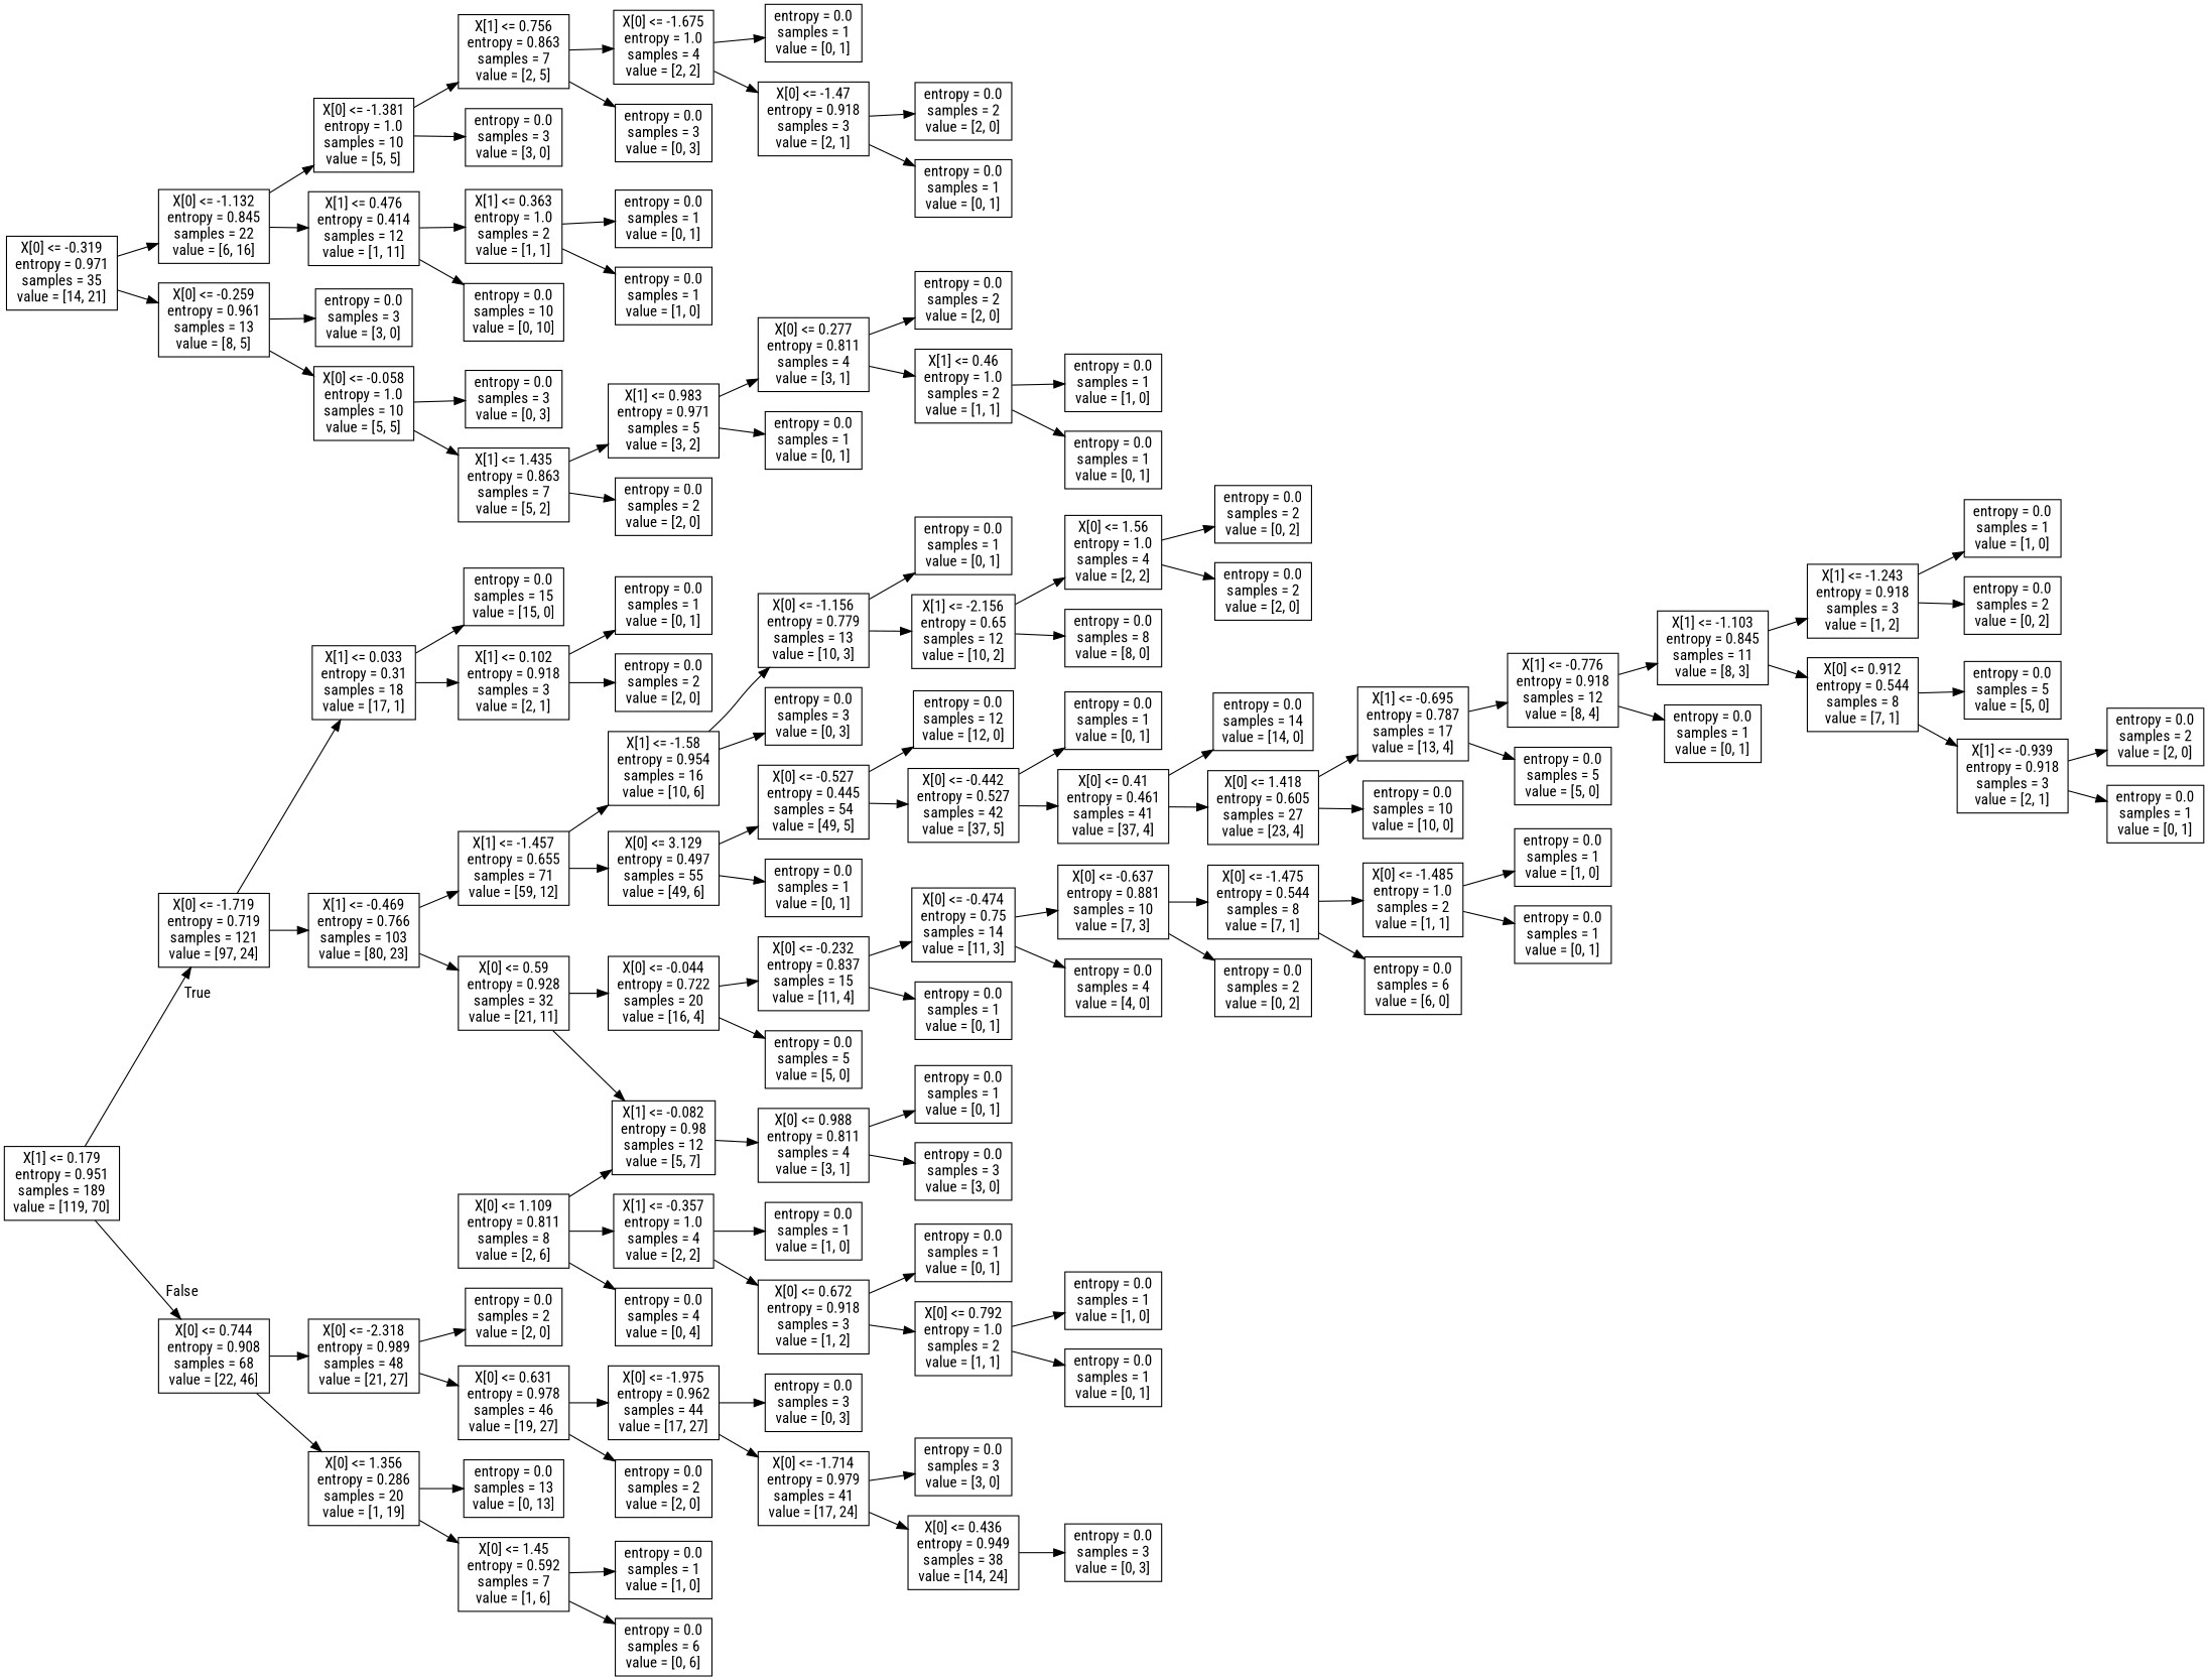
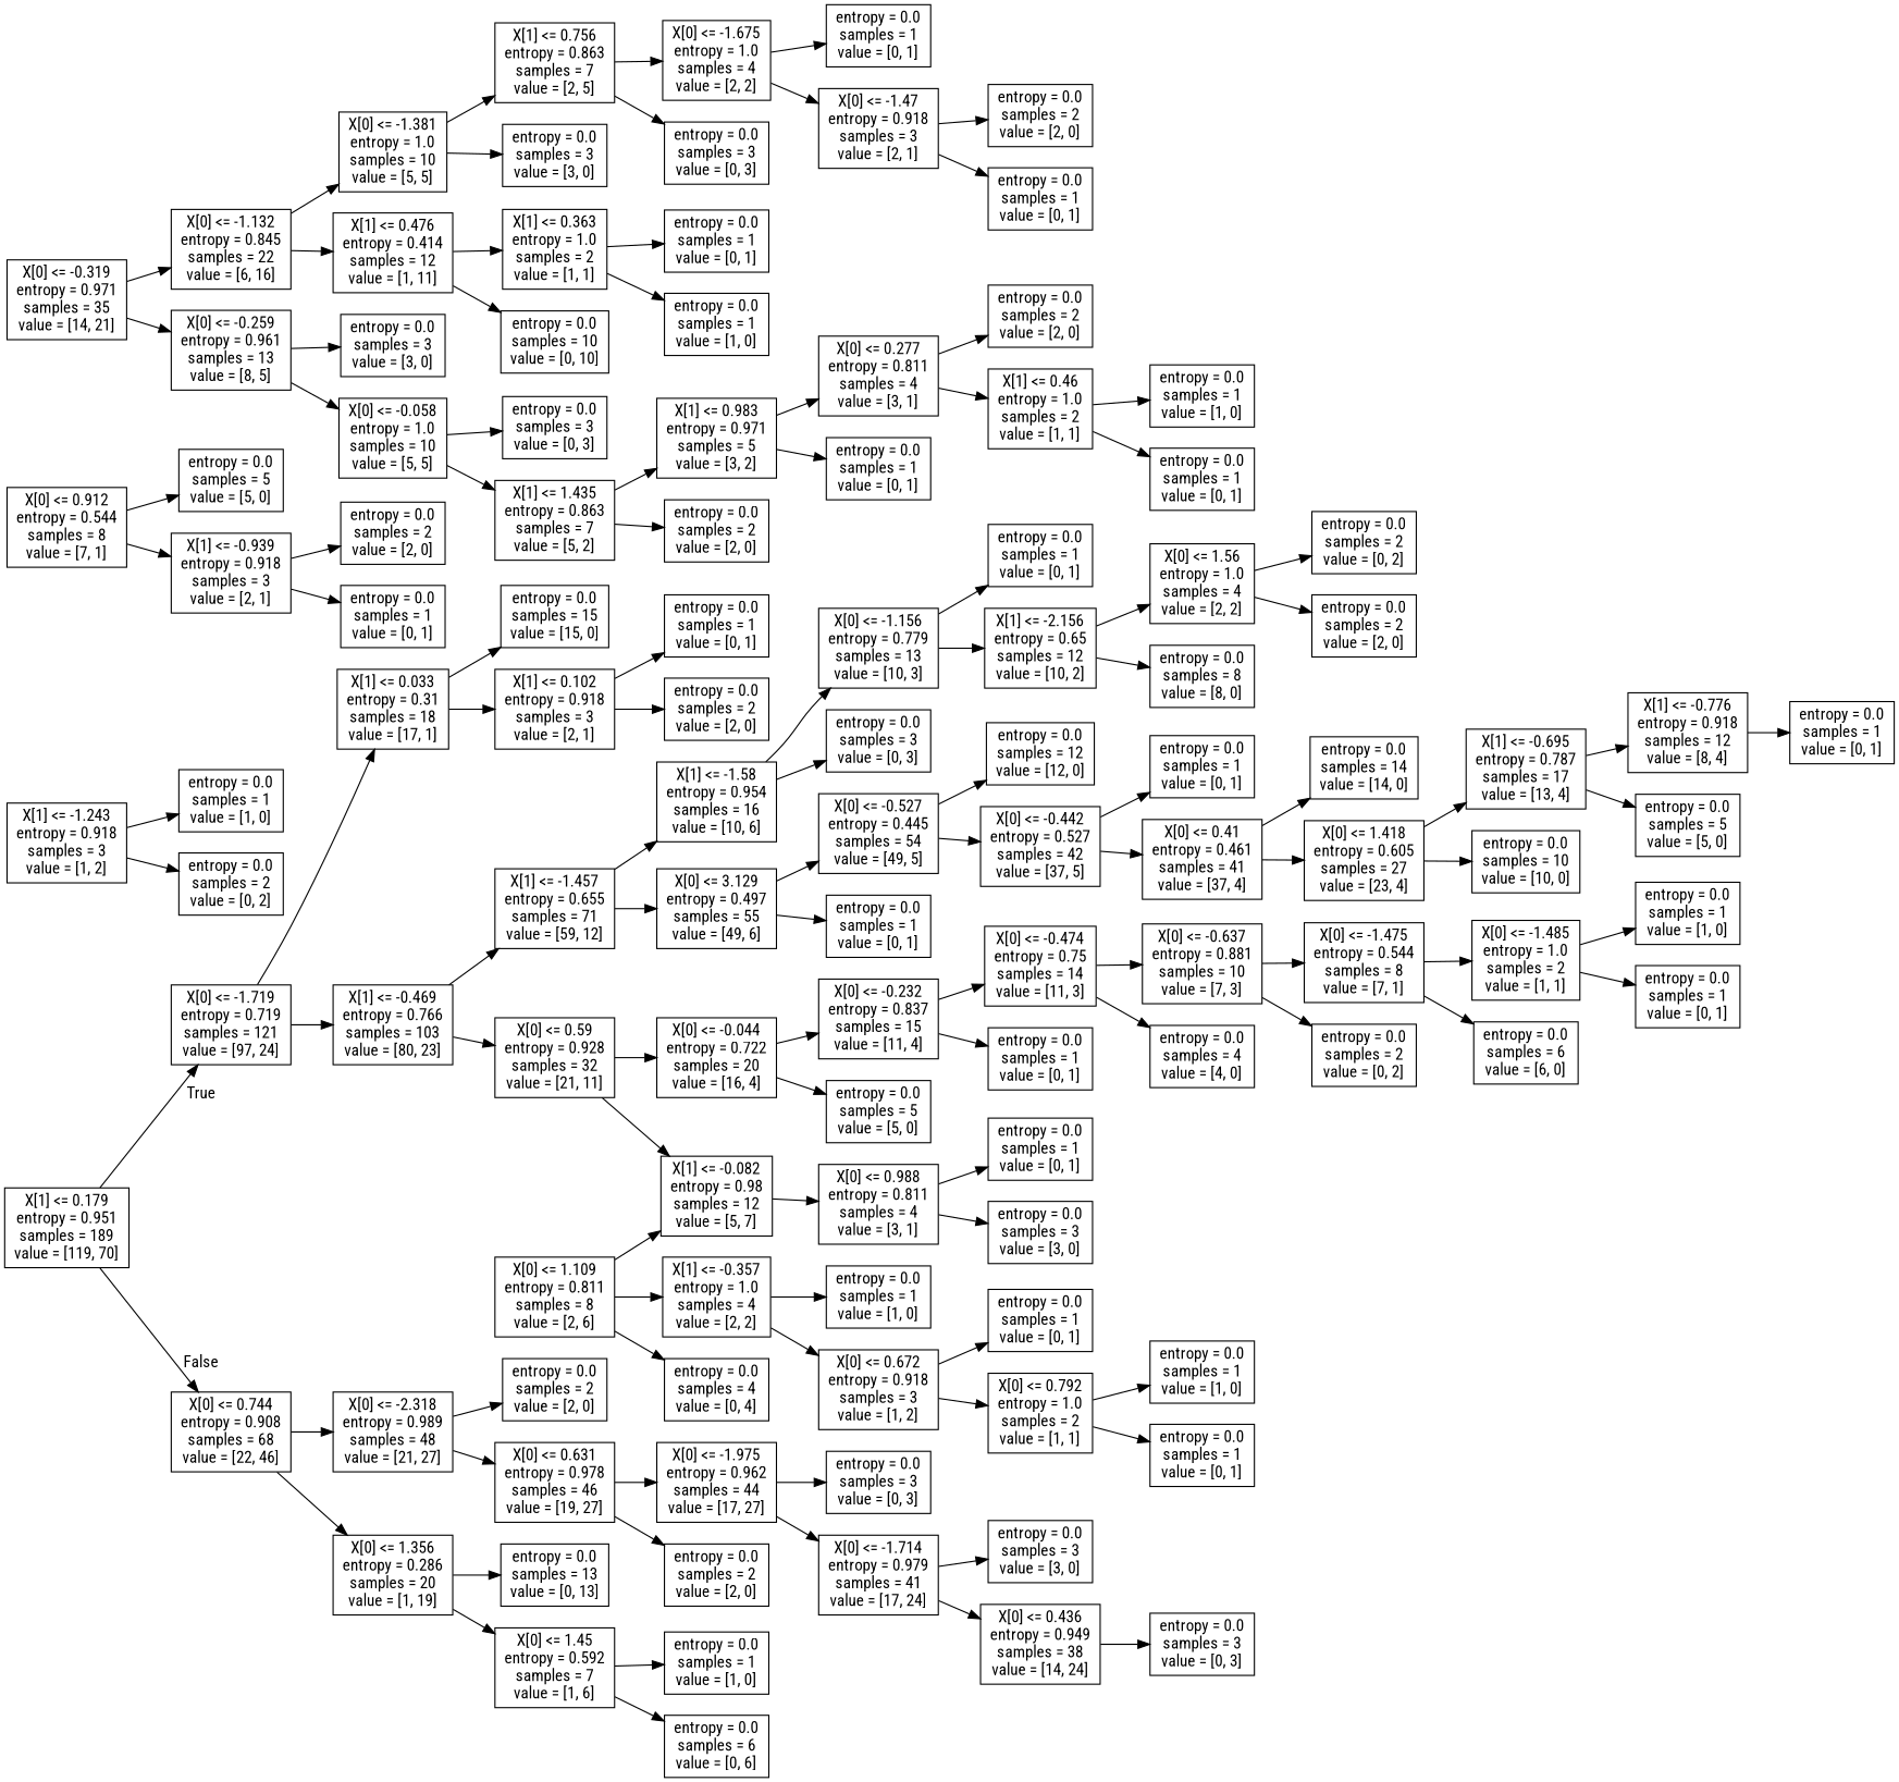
  digraph {
    fontname="Roboto Condensed"
    rankdir=LR
    node [fontname="Roboto Condensed" shape=box]
    edge [fontname="Roboto Condensed"]
    n1 [label="X[1] <= 0.179\nentropy = 0.951\nsamples = 189\nvalue = [119, 70]"]
    n2 [label="X[0] <= -1.719\nentropy = 0.719\nsamples = 121\nvalue = [97, 24]"]
    n3 [label="X[0] <= 0.744\nentropy = 0.908\nsamples = 68\nvalue = [22, 46]"]
    n4 [label="X[1] <= 0.033\nentropy = 0.31\nsamples = 18\nvalue = [17, 1]"]
    n5 [label="X[1] <= -0.469\nentropy = 0.766\nsamples = 103\nvalue = [80, 23]"]
    n6 [label="X[0] <= -2.318\nentropy = 0.989\nsamples = 48\nvalue = [21, 27]"]
    n7 [label="X[0] <= 1.356\nentropy = 0.286\nsamples = 20\nvalue = [1, 19]"]
    n8 [label="entropy = 0.0\nsamples = 15\nvalue = [15, 0]"]
    n9 [label="X[1] <= 0.102\nentropy = 0.918\nsamples = 3\nvalue = [2, 1]"]
    n10 [label="X[1] <= -1.457\nentropy = 0.655\nsamples = 71\nvalue = [59, 12]"]
    n11 [label="X[0] <= 0.59\nentropy = 0.928\nsamples = 32\nvalue = [21, 11]"]
    n12 [label="entropy = 0.0\nsamples = 1\nvalue = [0, 1]"]
    n13 [label="entropy = 0.0\nsamples = 2\nvalue = [2, 0]"]
    n14 [label="X[1] <= -1.58\nentropy = 0.954\nsamples = 16\nvalue = [10, 6]"]
    n15 [label="X[0] <= 3.129\nentropy = 0.497\nsamples = 55\nvalue = [49, 6]"]
    n16 [label="X[0] <= -0.044\nentropy = 0.722\nsamples = 20\nvalue = [16, 4]"]
    n17 [label="X[1] <= -0.082\nentropy = 0.98\nsamples = 12\nvalue = [5, 7]"]
    n18 [label="X[0] <= -1.156\nentropy = 0.779\nsamples = 13\nvalue = [10, 3]"]
    n19 [label="entropy = 0.0\nsamples = 3\nvalue = [0, 3]"]
    n20 [label="X[0] <= -0.527\nentropy = 0.445\nsamples = 54\nvalue = [49, 5]"]
    n21 [label="entropy = 0.0\nsamples = 1\nvalue = [0, 1]"]
    n22 [label="entropy = 0.0\nsamples = 1\nvalue = [0, 1]"]
    n23 [label="X[1] <= -2.156\nentropy = 0.65\nsamples = 12\nvalue = [10, 2]"]
    n24 [label="X[0] <= 1.56\nentropy = 1.0\nsamples = 4\nvalue = [2, 2]"]
    n25 [label="entropy = 0.0\nsamples = 8\nvalue = [8, 0]"]
    n26 [label="entropy = 0.0\nsamples = 2\nvalue = [0, 2]"]
    n27 [label="entropy = 0.0\nsamples = 2\nvalue = [2, 0]"]
    n28 [label="entropy = 0.0\nsamples = 12\nvalue = [12, 0]"]
    n29 [label="X[0] <= -0.442\nentropy = 0.527\nsamples = 42\nvalue = [37, 5]"]
    n30 [label="entropy = 0.0\nsamples = 1\nvalue = [0, 1]"]
    n31 [label="X[0] <= 0.41\nentropy = 0.461\nsamples = 41\nvalue = [37, 4]"]
    n32 [label="entropy = 0.0\nsamples = 14\nvalue = [14, 0]"]
    n33 [label="X[0] <= 1.418\nentropy = 0.605\nsamples = 27\nvalue = [23, 4]"]
    n34 [label="X[1] <= -0.695\nentropy = 0.787\nsamples = 17\nvalue = [13, 4]"]
    n35 [label="entropy = 0.0\nsamples = 10\nvalue = [10, 0]"]
    n36 [label="X[1] <= -0.776\nentropy = 0.918\nsamples = 12\nvalue = [8, 4]"]
    n37 [label="entropy = 0.0\nsamples = 5\nvalue = [5, 0]"]
-   n38 [label="X[1] <= -1.103\nentropy = 0.845\nsamples = 11\nvalue = [8, 3]"]
    n39 [label="entropy = 0.0\nsamples = 1\nvalue = [0, 1]"]
    n40 [label="X[1] <= -1.243\nentropy = 0.918\nsamples = 3\nvalue = [1, 2]"]
    n41 [label="X[0] <= 0.912\nentropy = 0.544\nsamples = 8\nvalue = [7, 1]"]
    n42 [label="entropy = 0.0\nsamples = 1\nvalue = [1, 0]"]
    n43 [label="entropy = 0.0\nsamples = 2\nvalue = [0, 2]"]
    n44 [label="entropy = 0.0\nsamples = 5\nvalue = [5, 0]"]
    n45 [label="X[1] <= -0.939\nentropy = 0.918\nsamples = 3\nvalue = [2, 1]"]
    n46 [label="entropy = 0.0\nsamples = 2\nvalue = [2, 0]"]
    n47 [label="entropy = 0.0\nsamples = 1\nvalue = [0, 1]"]
    n48 [label="X[0] <= -0.232\nentropy = 0.837\nsamples = 15\nvalue = [11, 4]"]
    n49 [label="entropy = 0.0\nsamples = 5\nvalue = [5, 0]"]
    n50 [label="X[0] <= 0.988\nentropy = 0.811\nsamples = 4\nvalue = [3, 1]"]
    n51 [label="X[0] <= -0.474\nentropy = 0.75\nsamples = 14\nvalue = [11, 3]"]
    n52 [label="entropy = 0.0\nsamples = 1\nvalue = [0, 1]"]
    n53 [label="X[0] <= -0.637\nentropy = 0.881\nsamples = 10\nvalue = [7, 3]"]
    n54 [label="entropy = 0.0\nsamples = 4\nvalue = [4, 0]"]
    n55 [label="X[0] <= -1.475\nentropy = 0.544\nsamples = 8\nvalue = [7, 1]"]
    n56 [label="entropy = 0.0\nsamples = 2\nvalue = [0, 2]"]
    n57 [label="X[0] <= -1.485\nentropy = 1.0\nsamples = 2\nvalue = [1, 1]"]
    n58 [label="entropy = 0.0\nsamples = 6\nvalue = [6, 0]"]
    n59 [label="entropy = 0.0\nsamples = 1\nvalue = [1, 0]"]
    n60 [label="entropy = 0.0\nsamples = 1\nvalue = [0, 1]"]
    n61 [label="X[0] <= 1.109\nentropy = 0.811\nsamples = 8\nvalue = [2, 6]"]
    n62 [label="X[1] <= -0.357\nentropy = 1.0\nsamples = 4\nvalue = [2, 2]"]
    n63 [label="entropy = 0.0\nsamples = 4\nvalue = [0, 4]"]
    n64 [label="entropy = 0.0\nsamples = 1\nvalue = [0, 1]"]
    n65 [label="entropy = 0.0\nsamples = 3\nvalue = [3, 0]"]
    n66 [label="entropy = 0.0\nsamples = 1\nvalue = [1, 0]"]
    n67 [label="X[0] <= 0.672\nentropy = 0.918\nsamples = 3\nvalue = [1, 2]"]
    n68 [label="entropy = 0.0\nsamples = 1\nvalue = [0, 1]"]
    n69 [label="X[0] <= 0.792\nentropy = 1.0\nsamples = 2\nvalue = [1, 1]"]
    n70 [label="entropy = 0.0\nsamples = 1\nvalue = [1, 0]"]
    n71 [label="entropy = 0.0\nsamples = 1\nvalue = [0, 1]"]
    n72 [label="entropy = 0.0\nsamples = 2\nvalue = [2, 0]"]
    n73 [label="X[0] <= 0.631\nentropy = 0.978\nsamples = 46\nvalue = [19, 27]"]
    n74 [label="entropy = 0.0\nsamples = 13\nvalue = [0, 13]"]
    n75 [label="X[0] <= 1.45\nentropy = 0.592\nsamples = 7\nvalue = [1, 6]"]
    n76 [label="X[0] <= -1.975\nentropy = 0.962\nsamples = 44\nvalue = [17, 27]"]
    n77 [label="entropy = 0.0\nsamples = 2\nvalue = [2, 0]"]
    n78 [label="entropy = 0.0\nsamples = 3\nvalue = [0, 3]"]
    n79 [label="X[0] <= -1.714\nentropy = 0.979\nsamples = 41\nvalue = [17, 24]"]
    n80 [label="entropy = 0.0\nsamples = 3\nvalue = [3, 0]"]
    n81 [label="X[0] <= 0.436\nentropy = 0.949\nsamples = 38\nvalue = [14, 24]"]
    n82 [label="entropy = 0.0\nsamples = 3\nvalue = [0, 3]"]
    n83 [label="X[0] <= -0.319\nentropy = 0.971\nsamples = 35\nvalue = [14, 21]"]
    n84 [label="X[0] <= -1.132\nentropy = 0.845\nsamples = 22\nvalue = [6, 16]"]
    n85 [label="X[0] <= -0.259\nentropy = 0.961\nsamples = 13\nvalue = [8, 5]"]
    n86 [label="X[0] <= -1.381\nentropy = 1.0\nsamples = 10\nvalue = [5, 5]"]
    n87 [label="X[1] <= 0.476\nentropy = 0.414\nsamples = 12\nvalue = [1, 11]"]
    n88 [label="entropy = 0.0\nsamples = 3\nvalue = [3, 0]"]
    n89 [label="X[0] <= -0.058\nentropy = 1.0\nsamples = 10\nvalue = [5, 5]"]
    n90 [label="X[1] <= 0.756\nentropy = 0.863\nsamples = 7\nvalue = [2, 5]"]
    n91 [label="entropy = 0.0\nsamples = 3\nvalue = [3, 0]"]
    n92 [label="X[1] <= 0.363\nentropy = 1.0\nsamples = 2\nvalue = [1, 1]"]
    n93 [label="entropy = 0.0\nsamples = 10\nvalue = [0, 10]"]
    n94 [label="X[0] <= -1.675\nentropy = 1.0\nsamples = 4\nvalue = [2, 2]"]
    n95 [label="entropy = 0.0\nsamples = 3\nvalue = [0, 3]"]
    n96 [label="entropy = 0.0\nsamples = 1\nvalue = [0, 1]"]
    n97 [label="X[0] <= -1.47\nentropy = 0.918\nsamples = 3\nvalue = [2, 1]"]
    n98 [label="entropy = 0.0\nsamples = 2\nvalue = [2, 0]"]
    n99 [label="entropy = 0.0\nsamples = 1\nvalue = [0, 1]"]
    n100 [label="entropy = 0.0\nsamples = 1\nvalue = [0, 1]"]
    n101 [label="entropy = 0.0\nsamples = 1\nvalue = [1, 0]"]
    n102 [label="entropy = 0.0\nsamples = 3\nvalue = [0, 3]"]
    n103 [label="X[1] <= 1.435\nentropy = 0.863\nsamples = 7\nvalue = [5, 2]"]
    n104 [label="X[1] <= 0.983\nentropy = 0.971\nsamples = 5\nvalue = [3, 2]"]
    n105 [label="entropy = 0.0\nsamples = 2\nvalue = [2, 0]"]
    n106 [label="X[0] <= 0.277\nentropy = 0.811\nsamples = 4\nvalue = [3, 1]"]
    n107 [label="entropy = 0.0\nsamples = 1\nvalue = [0, 1]"]
    n108 [label="entropy = 0.0\nsamples = 2\nvalue = [2, 0]"]
    n109 [label="X[1] <= 0.46\nentropy = 1.0\nsamples = 2\nvalue = [1, 1]"]
    n110 [label="entropy = 0.0\nsamples = 1\nvalue = [1, 0]"]
    n111 [label="entropy = 0.0\nsamples = 1\nvalue = [0, 1]"]
    n112 [label="entropy = 0.0\nsamples = 1\nvalue = [1, 0]"]
    n113 [label="entropy = 0.0\nsamples = 6\nvalue = [0, 6]"]
    n1 -> n2 [headlabel=True labelangle=45 labeldistance=2.5]
    n1 -> n3 [headlabel=False labelangle=-45 labeldistance=2.5]
    n2 -> n4
    n2 -> n5
    n3 -> n6
    n3 -> n7
    n4 -> n8
    n4 -> n9
    n5 -> n10
    n5 -> n11
    n6 -> n72
    n6 -> n73
    n7 -> n74
    n7 -> n75
    n9 -> n12
    n9 -> n13
    n10 -> n14
    n10 -> n15
    n11 -> n16
    n11 -> n17
    n14 -> n18
    n14 -> n19
    n15 -> n20
    n15 -> n21
    n16 -> n48
    n16 -> n49
    n17 -> n50
    n18 -> n22
    n18 -> n23
    n20 -> n28
    n20 -> n29
    n23 -> n24
    n23 -> n25
    n24 -> n26
    n24 -> n27
    n29 -> n30
    n29 -> n31
    n31 -> n32
    n31 -> n33
    n33 -> n34
    n33 -> n35
    n34 -> n36
    n34 -> n37
-   n36 -> n38
    n36 -> n39
-   n38 -> n40
-   n38 -> n41
    n40 -> n42
    n40 -> n43
    n41 -> n44
    n41 -> n45
    n45 -> n46
    n45 -> n47
    n48 -> n51
    n48 -> n52
    n50 -> n64
    n50 -> n65
    n51 -> n53
    n51 -> n54
    n53 -> n55
    n53 -> n56
    n55 -> n57
    n55 -> n58
    n57 -> n59
    n57 -> n60
    n61 -> n17
    n61 -> n62
    n61 -> n63
    n62 -> n66
    n62 -> n67
    n67 -> n68
    n67 -> n69
    n69 -> n70
    n69 -> n71
    n73 -> n76
    n73 -> n77
    n75 -> n112
    n75 -> n113
    n76 -> n78
    n76 -> n79
    n79 -> n80
    n79 -> n81
    n81 -> n82
    n83 -> n84
    n83 -> n85
    n84 -> n86
    n84 -> n87
    n85 -> n88
    n85 -> n89
    n86 -> n90
    n86 -> n91
    n87 -> n92
    n87 -> n93
    n89 -> n102
    n89 -> n103
    n90 -> n94
    n90 -> n95
    n92 -> n100
    n92 -> n101
    n94 -> n96
    n94 -> n97
    n97 -> n98
    n97 -> n99
    n103 -> n104
    n103 -> n105
    n104 -> n106
    n104 -> n107
    n106 -> n108
    n106 -> n109
    n109 -> n110
    n109 -> n111
  }
